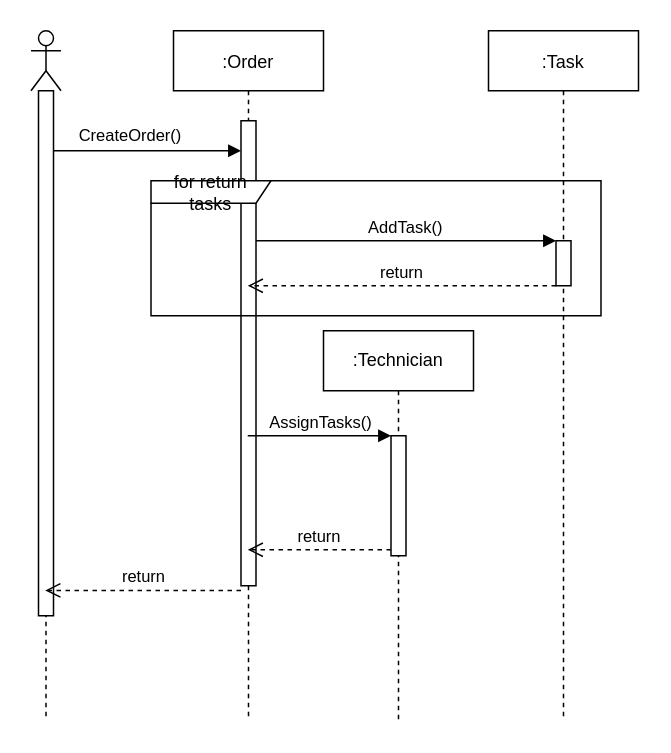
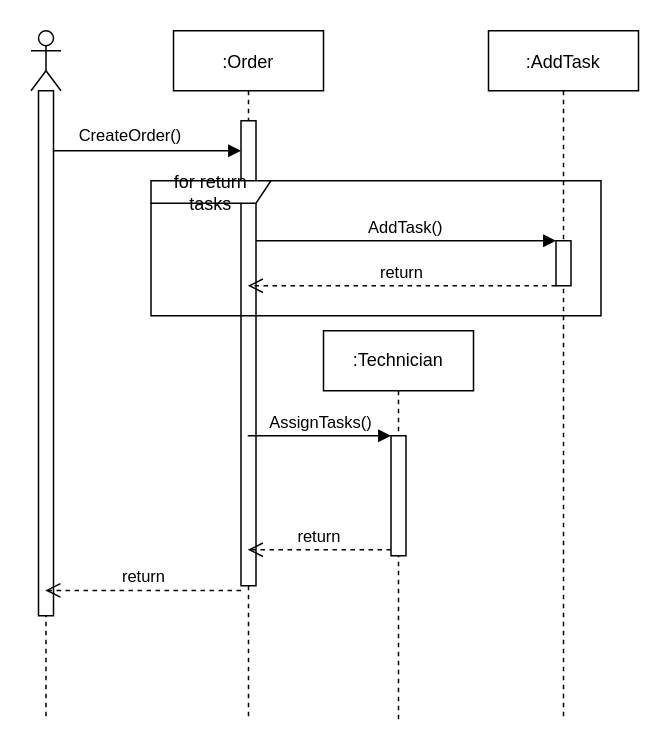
  <mxCell id="0" />
  <mxCell id="1" parent="0" />
  <mxCell id="2" value=":Order" style="shape=umlLifeline;perimeter=lifelinePerimeter;container=1;collapsible=0;recursiveResize=0;rounded=0;shadow=0;strokeWidth=1;" parent="1" vertex="1"><mxGeometry x="115" y="20" width="100" height="460" as="geometry" /></mxCell>
  <mxCell id="3" value="" style="points=[];perimeter=orthogonalPerimeter;rounded=0;shadow=0;strokeWidth=1;" parent="2" vertex="1"><mxGeometry x="45" y="60" width="10" height="310" as="geometry" /></mxCell>
- <mxCell id="4" value=":Task" style="shape=umlLifeline;perimeter=lifelinePerimeter;container=1;collapsible=0;recursiveResize=0;rounded=0;shadow=0;strokeWidth=1;" parent="1" vertex="1"><mxGeometry x="325" y="20" width="100" height="460" as="geometry" /></mxCell>
+ <mxCell id="4" value=":AddTask" style="shape=umlLifeline;perimeter=lifelinePerimeter;container=1;collapsible=0;recursiveResize=0;rounded=0;shadow=0;strokeWidth=1;" parent="1" vertex="1"><mxGeometry x="325" y="20" width="100" height="460" as="geometry" /></mxCell>
  <mxCell id="5" value="" style="points=[];perimeter=orthogonalPerimeter;rounded=0;shadow=0;strokeWidth=1;" parent="4" vertex="1"><mxGeometry x="45" y="140" width="10" height="30" as="geometry" /></mxCell>
  <mxCell id="6" value="AddTask()" style="verticalAlign=bottom;endArrow=block;entryX=0;entryY=0;shadow=0;strokeWidth=1;" parent="1" source="3" target="5" edge="1"><mxGeometry relative="1" as="geometry"><mxPoint x="170" y="160" as="sourcePoint" /></mxGeometry></mxCell>
  <mxCell id="7" value="CreateOrder()" style="verticalAlign=bottom;endArrow=block;shadow=0;strokeWidth=1;" edge="1" parent="1" source="8"><mxGeometry x="-0.119" y="1" relative="1" as="geometry"><mxPoint x="50" y="100" as="sourcePoint" /><mxPoint x="160" y="100" as="targetPoint" /><mxPoint as="offset" /></mxGeometry></mxCell>
  <mxCell id="8" value="" style="shape=umlLifeline;participant=umlActor;perimeter=lifelinePerimeter;whiteSpace=wrap;html=1;container=1;collapsible=0;recursiveResize=0;verticalAlign=top;spacingTop=36;outlineConnect=0;" vertex="1" parent="1"><mxGeometry x="20" y="20" width="20" height="460" as="geometry" /></mxCell>
  <mxCell id="9" value="" style="html=1;points=[];perimeter=orthogonalPerimeter;" vertex="1" parent="8"><mxGeometry x="5" y="40" width="10" height="350" as="geometry" /></mxCell>
  <mxCell id="10" value="for return tasks" style="shape=umlFrame;whiteSpace=wrap;html=1;width=80;height=15;" vertex="1" parent="1"><mxGeometry x="100" y="120" width="300" height="90" as="geometry" /></mxCell>
  <mxCell id="11" value="return" style="html=1;verticalAlign=bottom;endArrow=open;dashed=1;endSize=8;rounded=0;" edge="1" parent="1" source="5" target="2"><mxGeometry relative="1" as="geometry"><mxPoint x="270" y="180" as="sourcePoint" /><mxPoint x="190" y="180" as="targetPoint" /><Array as="points"><mxPoint x="250" y="190" /></Array></mxGeometry></mxCell>
  <mxCell id="12" value="return" style="html=1;verticalAlign=bottom;endArrow=open;dashed=1;endSize=8;rounded=0;exitX=0;exitY=1.01;exitDx=0;exitDy=0;exitPerimeter=0;" edge="1" parent="1" source="3" target="8"><mxGeometry relative="1" as="geometry"><mxPoint x="165" y="330" as="sourcePoint" /><mxPoint x="85" y="330" as="targetPoint" /></mxGeometry></mxCell>
  <mxCell id="13" value=":Technician" style="shape=umlLifeline;perimeter=lifelinePerimeter;whiteSpace=wrap;html=1;container=1;collapsible=0;recursiveResize=0;outlineConnect=0;" vertex="1" parent="1"><mxGeometry x="215" y="220" width="100" height="260" as="geometry" /></mxCell>
  <mxCell id="14" value="" style="html=1;points=[];perimeter=orthogonalPerimeter;" vertex="1" parent="13"><mxGeometry x="45" y="70" width="10" height="80" as="geometry" /></mxCell>
  <mxCell id="15" value="AssignTasks()" style="html=1;verticalAlign=bottom;endArrow=block;entryX=0;entryY=0;rounded=0;" edge="1" target="14" parent="1" source="2"><mxGeometry relative="1" as="geometry"><mxPoint x="190" y="290" as="sourcePoint" /></mxGeometry></mxCell>
  <mxCell id="16" value="return" style="html=1;verticalAlign=bottom;endArrow=open;dashed=1;endSize=8;exitX=0;exitY=0.95;rounded=0;" edge="1" source="14" parent="1" target="2"><mxGeometry relative="1" as="geometry"><mxPoint x="190" y="366" as="targetPoint" /></mxGeometry></mxCell>
